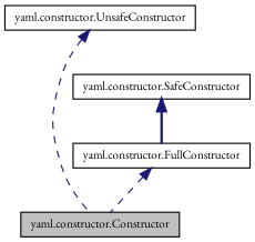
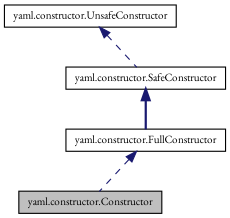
  digraph {
    fontname="EB Garamond"
    node [color=black fillcolor=white fontname="EB Garamond" fontsize=10 shape=record style=filled]
    edge [color=midnightblue dir=back fontname="EB Garamond" fontsize=10 labelfontname=Helvetica labelfontsize=10 style=dashed]
    n1 [fillcolor=grey75 fontcolor=black height=0.2 label="yaml.constructor.Constructor" width=0.4]
    n2 [height=0.2 label="yaml.constructor.UnsafeConstructor" width=0.4]
    n3 [height=0.2 label="yaml.constructor.FullConstructor" width=0.4]
    n4 [height=0.2 label="yaml.constructor.SafeConstructor" width=0.4]
-   n2 -> n1
+   n2 -> n4
    n3 -> n1
    n4 -> n3 [style=bold]
  }
